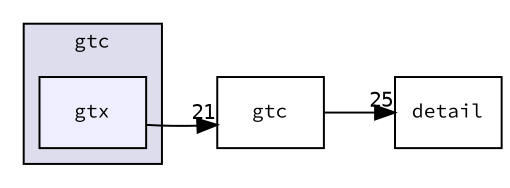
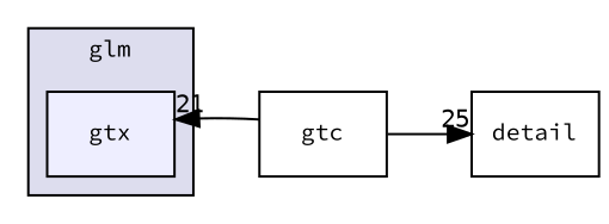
  digraph {
    compound=true
    fontname="Source Code Pro"
    rankdir=LR
    node [fontname="Source Code Pro" fontsize=10 shape=box]
    edge [fontname="Source Code Pro" labeldistance=1.5 labelfontname=Helvetica labelfontsize=10]
    n1 [fillcolor="#eeeeff" label=gtx pencolor=black style=filled]
    n2 [label=gtc]
    n3 [label=detail]
    subgraph cluster_1 {
      bgcolor="#ddddee"
      fontsize=10
-     label=gtc
+     label=glm
      pencolor=black
      n1
    }
-   n1 -> n2 [headlabel=21]
+   n2 -> n1 [headlabel=21]
    n2 -> n3 [headlabel=25]
  }
